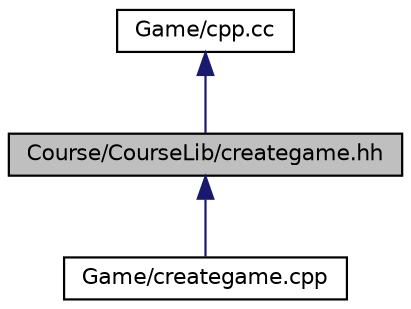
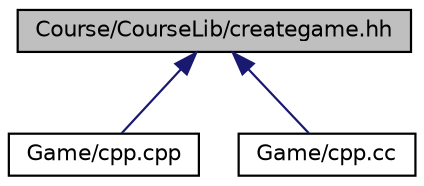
  digraph {
    node [color=black fillcolor=white fontname=Helvetica fontsize=10 shape=record style=filled]
    edge [color=midnightblue dir=back fontname=Helvetica fontsize=10 labelfontname=Helvetica labelfontsize=10 style=solid]
    n1 [fillcolor=grey75 fontcolor=black height=0.2 label="Course/CourseLib/creategame.hh" width=0.4]
-   n2 [height=0.2 label="Game/creategame.cpp" width=0.4]
+   n2 [height=0.2 label="Game/cpp.cpp" width=0.4]
    n3 [height=0.2 label="Game/cpp.cc" width=0.4]
    n1 -> n2
-   n3 -> n1
+   n1 -> n3
  }
